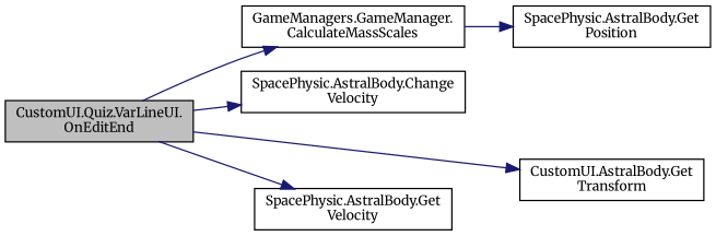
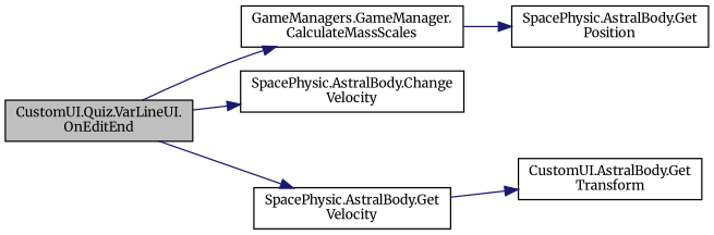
  digraph {
    fontname=Merriweather
    rankdir=LR
    node [color=black fillcolor=white fontname=Merriweather fontsize=10 shape=record style=filled]
    edge [color=midnightblue fontname=Merriweather fontsize=10 labelfontname=Helvetica labelfontsize=10 style=solid]
    n1 [fillcolor=grey75 fontcolor=black height=0.2 label="CustomUI.Quiz.VarLineUI.\lOnEditEnd" width=0.4]
    n2 [height=0.2 label="GameManagers.GameManager.\lCalculateMassScales" width=0.4]
    n3 [height=0.2 label="SpacePhysic.AstralBody.Change\lVelocity" width=0.4]
    n4 [height=0.2 label="CustomUI.AstralBody.Get\lTransform" width=0.4]
    n5 [height=0.2 label="SpacePhysic.AstralBody.Get\lVelocity" width=0.4]
    n6 [height=0.2 label="SpacePhysic.AstralBody.Get\lPosition" width=0.4]
    n1 -> n2
    n1 -> n3
-   n1 -> n4
+   n5 -> n4
    n1 -> n5
    n2 -> n6
  }
